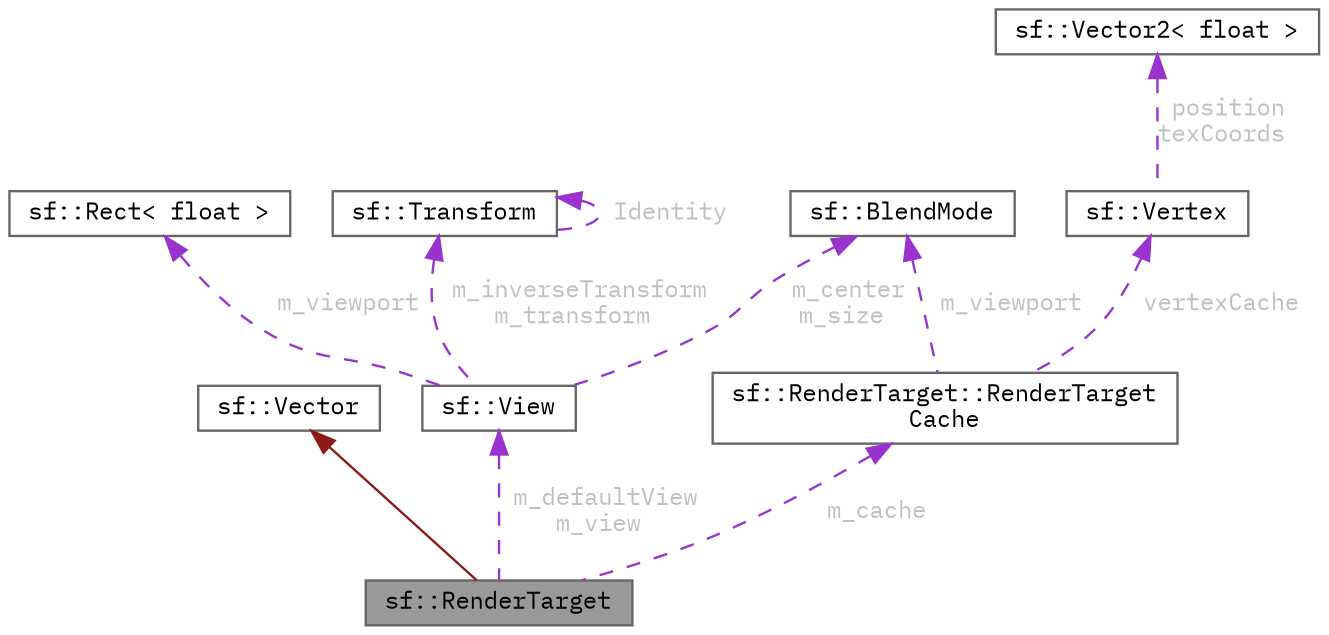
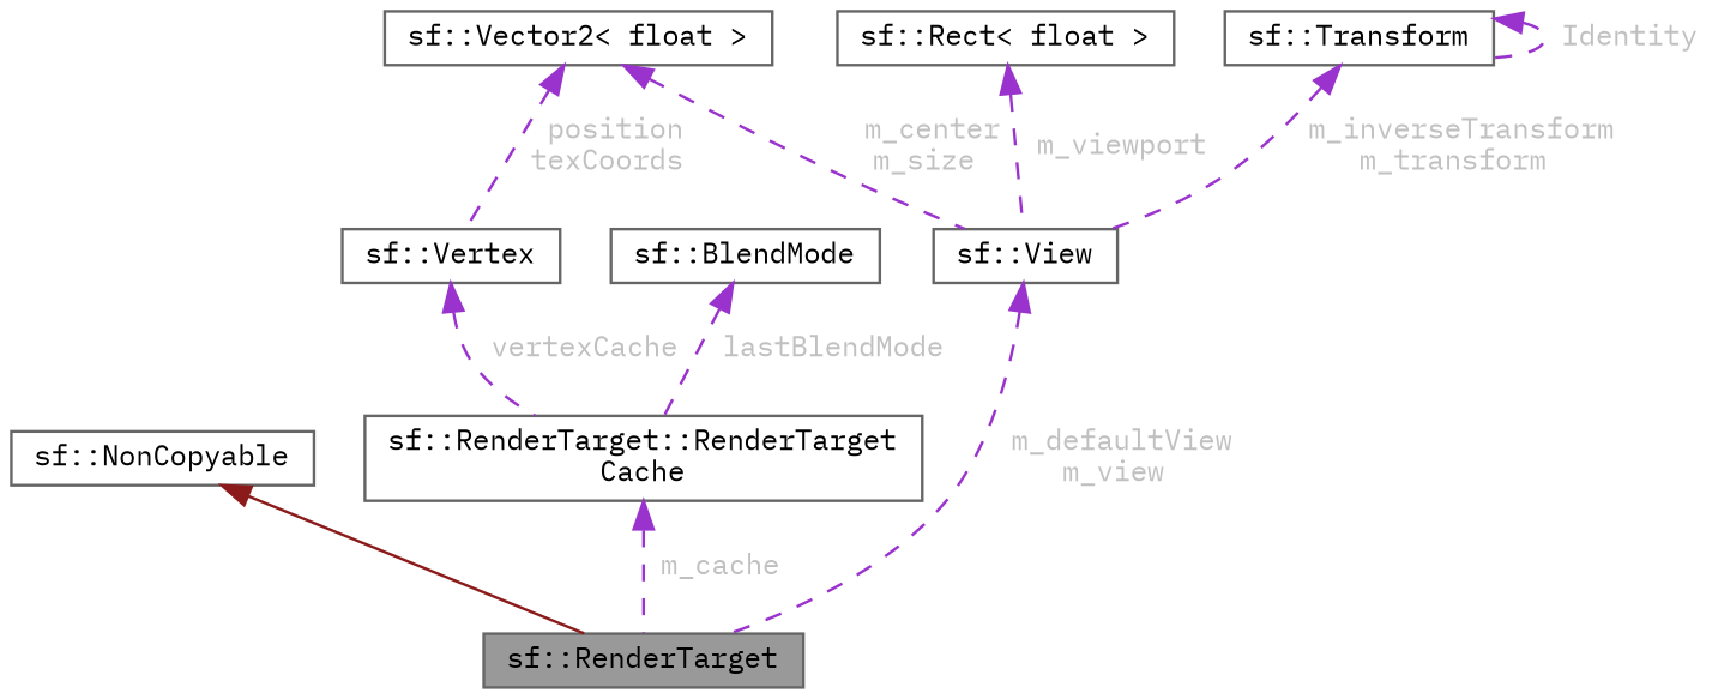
  digraph {
    fontname="IBM Plex Mono"
    node [color=gray40 fillcolor=white fontname="IBM Plex Mono" fontsize=10 shape=box style=filled]
    edge [color=darkorchid3 dir=back fontname="IBM Plex Mono" fontsize=10 labelfontname=Helvetica labelfontsize=10 style=dashed fontcolor=grey]
    n1 [fillcolor=grey60 fontcolor=black height=0.2 label="sf::RenderTarget" width=0.4]
-   n2 [height=0.2 label="sf::Vector" width=0.4]
+   n2 [height=0.2 label="sf::NonCopyable" width=0.4]
    n3 [height=0.2 label="sf::View" width=0.4]
    n4 [height=0.2 label="sf::Vector2\< float \>" width=0.4]
    n5 [height=0.2 label="sf::Vertex" width=0.4]
    n6 [height=0.2 label="sf::RenderTarget::RenderTarget\lCache" width=0.4]
    n7 [height=0.2 label="sf::Rect\< float \>" width=0.4]
    n8 [height=0.2 label="sf::Transform" width=0.4]
    n9 [height=0.2 label="sf::BlendMode" width=0.4]
    n2 -> n1 [color=firebrick4 style=solid fontcolor=""]
    n3 -> n1 [label=" m_defaultView\nm_view"]
-   n9 -> n3 [label=" m_center\nm_size"]
+   n4 -> n3 [label=" m_center\nm_size"]
    n4 -> n5 [label=" position\ntexCoords"]
    n5 -> n6 [label=" vertexCache"]
    n6 -> n1 [label=" m_cache"]
    n7 -> n3 [label=" m_viewport"]
    n8 -> n3 [label=" m_inverseTransform\nm_transform"]
    n8 -> n8 [label=" Identity"]
-   n9 -> n6 [label=" m_viewport"]
+   n9 -> n6 [label=" lastBlendMode"]
  }
